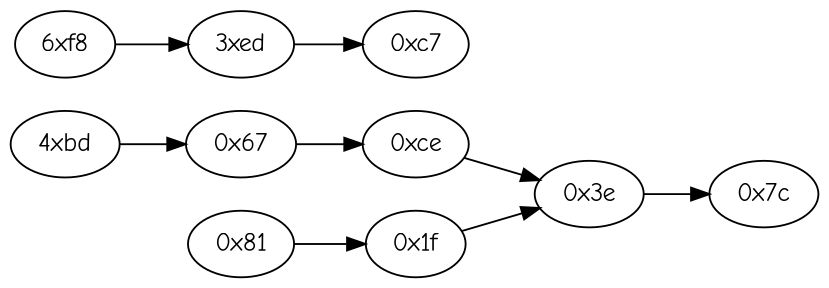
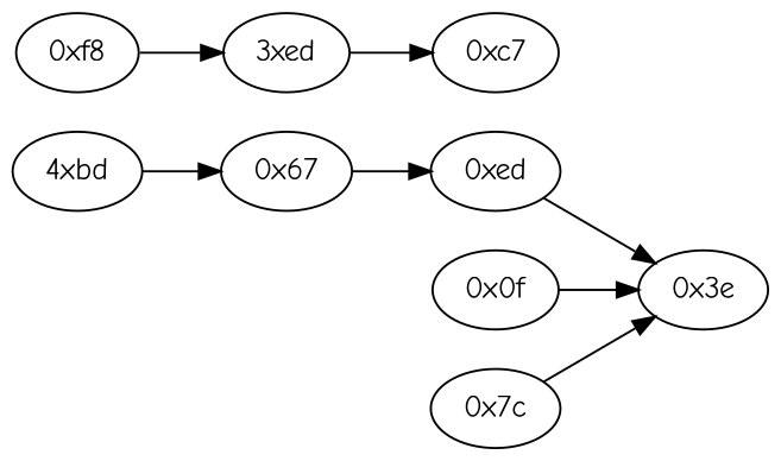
  digraph {
    fontname="Comic Neue"
    rankdir=LR
    node [fontname="Comic Neue"]
    edge [fontname="Comic Neue"]
    n1 [label="4xbd"]
    "0x67"
-   "0xce"
+   "0xce" [label="0xed"]
    "0x3e"
-   "0x81"
-   "0x1f"
+   "0x1f" [label="0x0f"]
    "0x7c"
    n8 [label="3xed"]
-   "0xf8" [label="6xf8"]
+   "0xf8"
    "0xc7"
    n1 -> "0x67"
    "0x67" -> "0xce"
    "0xce" -> "0x3e"
-   "0x3e" -> "0x7c"
-   "0x81" -> "0x1f"
+   "0x7c" -> "0x3e"
    "0x1f" -> "0x3e"
    n8 -> "0xc7"
    "0xf8" -> n8
  }
